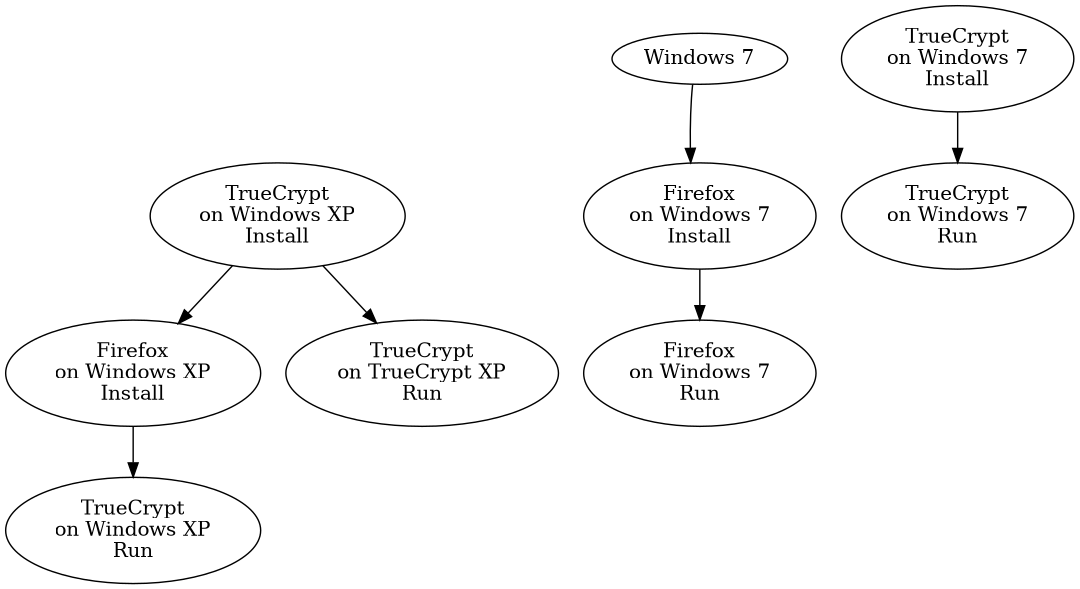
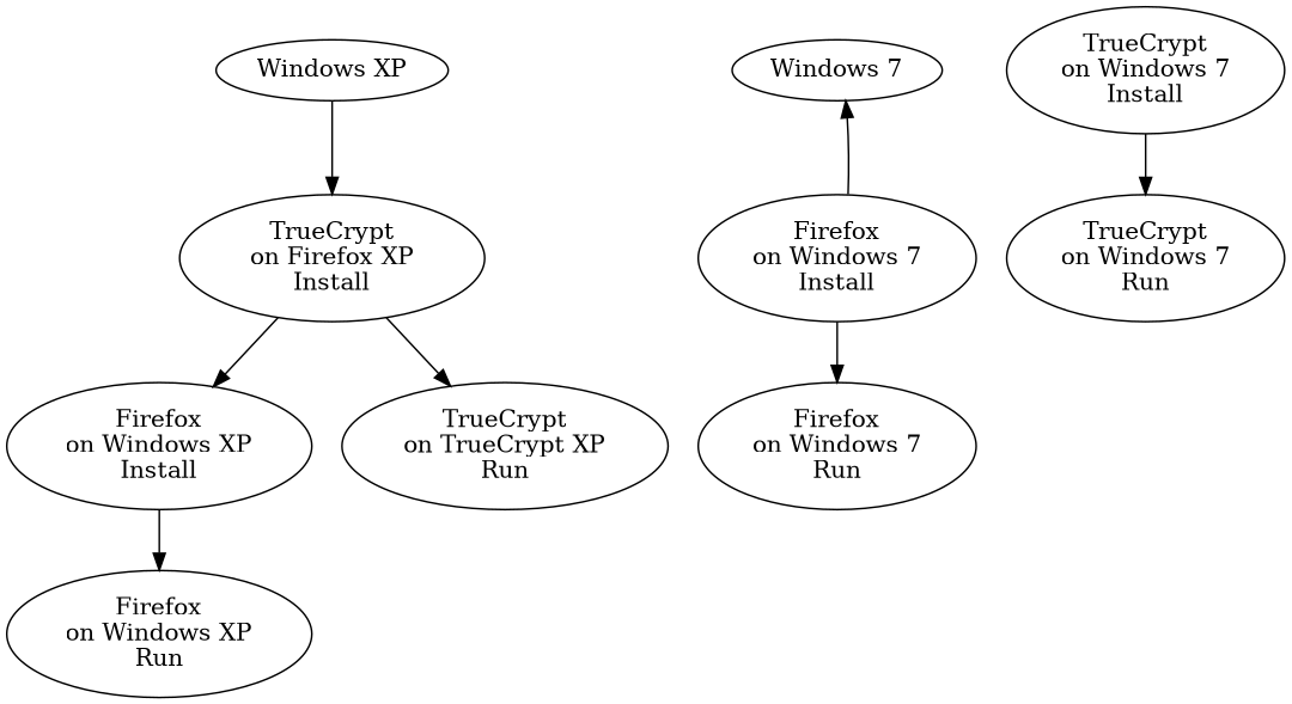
  digraph {
    rankdir=TB
-   n2 [label="TrueCrypt\non Windows XP\nInstall"]
+   n1 [label="Windows XP"]
+   n2 [label="TrueCrypt\non Firefox XP\nInstall"]
    n3 [label="Firefox\non Windows XP\nInstall"]
    n4 [label="TrueCrypt\non TrueCrypt XP\nRun"]
-   n5 [label="TrueCrypt\non Windows XP\nRun"]
+   n5 [label="Firefox\non Windows XP\nRun"]
    n6 [label="Windows 7"]
    n7 [label="Firefox\non Windows 7\nInstall"]
    n8 [label="TrueCrypt\non Windows 7\nInstall"]
    n9 [label="TrueCrypt\non Windows 7\nRun"]
    n10 [label="Firefox\non Windows 7\nRun"]
+   n1 -> n2
    n2 -> n3
    n2 -> n4
    n3 -> n5
-   n6 -> n7
+   n7 -> n6
    n7 -> n10
    n8 -> n9
  }
